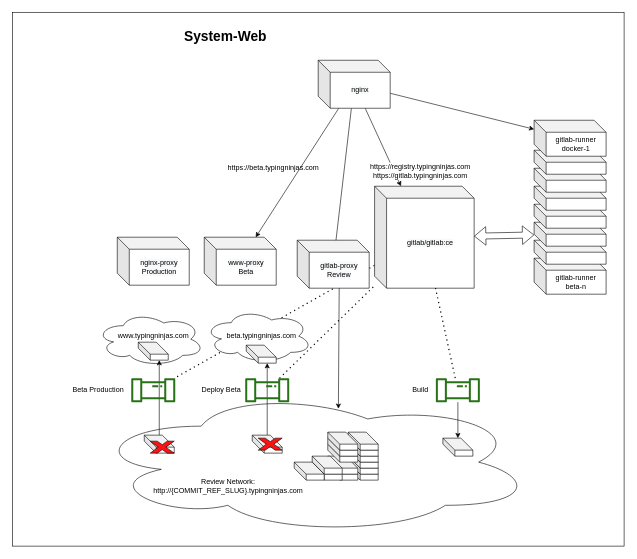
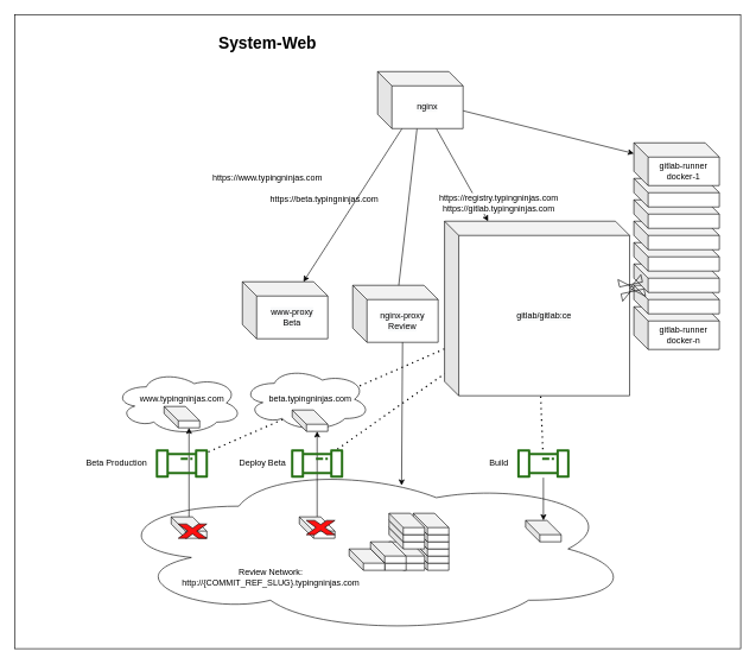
  <mxCell id="0" />
  <mxCell id="1" parent="0" />
  <mxCell id="2" value="" style="rounded=0;whiteSpace=wrap;html=1;labelBackgroundColor=#FF6666;fillColor=#ffffff;gradientColor=none;fontColor=#FF0000;" vertex="1" parent="1"><mxGeometry x="20" y="20" width="1020" height="890" as="geometry" /></mxCell>
  <mxCell id="3" value="" style="endArrow=none;dashed=1;html=1;dashPattern=1 3;strokeWidth=2;fontColor=#FF0000;" edge="1" parent="1" source="66" target="26"><mxGeometry width="50" height="50" relative="1" as="geometry"><mxPoint x="570" y="590" as="sourcePoint" /><mxPoint x="620" y="540" as="targetPoint" /></mxGeometry></mxCell>
  <mxCell id="4" value="" style="endArrow=none;dashed=1;html=1;dashPattern=1 3;strokeWidth=2;fontColor=#FF0000;" edge="1" parent="1" source="26" target="62"><mxGeometry width="50" height="50" relative="1" as="geometry"><mxPoint x="800" y="590" as="sourcePoint" /><mxPoint x="850" y="540" as="targetPoint" /></mxGeometry></mxCell>
  <mxCell id="5" value="" style="ellipse;shape=cloud;whiteSpace=wrap;html=1;" vertex="1" parent="1"><mxGeometry x="150" y="650" width="740" height="240" as="geometry" /></mxCell>
  <mxCell id="6" value="" style="ellipse;shape=cloud;whiteSpace=wrap;html=1;" vertex="1" parent="1"><mxGeometry x="160" y="520" width="180" height="90" as="geometry" /></mxCell>
  <mxCell id="7" value="&lt;span style=&quot;background-color: rgb(248 , 249 , 250)&quot;&gt;www-proxy&lt;/span&gt;&lt;br style=&quot;background-color: rgb(248 , 249 , 250)&quot;&gt;&lt;span style=&quot;background-color: rgb(248 , 249 , 250)&quot;&gt;Beta&lt;/span&gt;" style="shape=cube;whiteSpace=wrap;html=1;boundedLbl=1;backgroundOutline=1;darkOpacity=0.05;darkOpacity2=0.1;labelBackgroundColor=#ffffff;sketch=0;" parent="1" vertex="1"><mxGeometry x="340" y="395" width="120" height="80" as="geometry" /></mxCell>
- <mxCell id="8" value="&lt;span style=&quot;background-color: rgb(248 , 249 , 250)&quot;&gt;gitlab-proxy&lt;/span&gt;&lt;br style=&quot;background-color: rgb(248 , 249 , 250)&quot;&gt;&lt;span style=&quot;background-color: rgb(248 , 249 , 250)&quot;&gt;Review&lt;/span&gt;" style="shape=cube;whiteSpace=wrap;html=1;boundedLbl=1;backgroundOutline=1;darkOpacity=0.05;darkOpacity2=0.1;labelBackgroundColor=#ffffff;sketch=0;" parent="1" vertex="1"><mxGeometry x="495" y="400" width="120" height="80" as="geometry" /></mxCell>
+ <mxCell id="8" value="&lt;span style=&quot;background-color: rgb(248 , 249 , 250)&quot;&gt;nginx-proxy&lt;/span&gt;&lt;br style=&quot;background-color: rgb(248 , 249 , 250)&quot;&gt;&lt;span style=&quot;background-color: rgb(248 , 249 , 250)&quot;&gt;Review&lt;/span&gt;" style="shape=cube;whiteSpace=wrap;html=1;boundedLbl=1;backgroundOutline=1;darkOpacity=0.05;darkOpacity2=0.1;labelBackgroundColor=#ffffff;sketch=0;" parent="1" vertex="1"><mxGeometry x="495" y="400" width="120" height="80" as="geometry" /></mxCell>
  <mxCell id="9" value="" style="ellipse;shape=cloud;whiteSpace=wrap;html=1;" vertex="1" parent="1"><mxGeometry x="340" y="515" width="180" height="90" as="geometry" /></mxCell>
  <mxCell id="10" value="" style="shape=cube;whiteSpace=wrap;html=1;boundedLbl=1;backgroundOutline=1;darkOpacity=0.05;darkOpacity2=0.1;" vertex="1" parent="1"><mxGeometry x="737.85" y="730" width="50" height="30" as="geometry" /></mxCell>
- <mxCell id="11" value="&lt;span&gt;gitlab-runner&lt;/span&gt;&lt;br&gt;&lt;span&gt;beta-n&lt;/span&gt;" style="shape=cube;whiteSpace=wrap;html=1;boundedLbl=1;backgroundOutline=1;darkOpacity=0.05;darkOpacity2=0.1;labelBackgroundColor=#ffffff;sketch=0;" parent="1" vertex="1"><mxGeometry x="890" y="430" width="120" height="60" as="geometry" /></mxCell>
+ <mxCell id="11" value="&lt;span&gt;gitlab-runner&lt;/span&gt;&lt;br&gt;&lt;span&gt;docker-n&lt;/span&gt;" style="shape=cube;whiteSpace=wrap;html=1;boundedLbl=1;backgroundOutline=1;darkOpacity=0.05;darkOpacity2=0.1;labelBackgroundColor=#ffffff;sketch=0;" parent="1" vertex="1"><mxGeometry x="890" y="430" width="120" height="60" as="geometry" /></mxCell>
  <mxCell id="12" value="" style="shape=cube;whiteSpace=wrap;html=1;boundedLbl=1;backgroundOutline=1;darkOpacity=0.05;darkOpacity2=0.1;labelBackgroundColor=#ffffff;sketch=0;" parent="1" vertex="1"><mxGeometry x="890" y="400" width="120" height="40" as="geometry" /></mxCell>
  <mxCell id="13" value="" style="shape=cube;whiteSpace=wrap;html=1;boundedLbl=1;backgroundOutline=1;darkOpacity=0.05;darkOpacity2=0.1;labelBackgroundColor=#ffffff;sketch=0;" parent="1" vertex="1"><mxGeometry x="890" y="370" width="120" height="40" as="geometry" /></mxCell>
  <mxCell id="14" value="" style="shape=cube;whiteSpace=wrap;html=1;boundedLbl=1;backgroundOutline=1;darkOpacity=0.05;darkOpacity2=0.1;labelBackgroundColor=#ffffff;sketch=0;" parent="1" vertex="1"><mxGeometry x="890" y="340" width="120" height="40" as="geometry" /></mxCell>
  <mxCell id="15" value="" style="shape=cube;whiteSpace=wrap;html=1;boundedLbl=1;backgroundOutline=1;darkOpacity=0.05;darkOpacity2=0.1;labelBackgroundColor=#ffffff;sketch=0;" parent="1" vertex="1"><mxGeometry x="890" y="310" width="120" height="40" as="geometry" /></mxCell>
  <mxCell id="16" value="" style="endArrow=classic;html=1;" parent="1" source="24" target="26" edge="1"><mxGeometry width="50" height="50" relative="1" as="geometry"><mxPoint x="650" y="100" as="sourcePoint" /><mxPoint x="782.273" y="320" as="targetPoint" /></mxGeometry></mxCell>
  <mxCell id="17" value="https://registry.typingninjas.com&lt;br&gt;https://gitlab.typingninjas.com" style="text;html=1;align=center;verticalAlign=middle;resizable=0;points=[];autosize=1;labelBackgroundColor=#ffffff;" parent="1" vertex="1"><mxGeometry x="610" y="270" width="180" height="30" as="geometry" /></mxCell>
  <mxCell id="18" value="" style="endArrow=classic;html=1;" parent="1" source="24" target="29" edge="1"><mxGeometry width="50" height="50" relative="1" as="geometry"><mxPoint x="270" y="230" as="sourcePoint" /><mxPoint x="397.727" y="320" as="targetPoint" /></mxGeometry></mxCell>
+ <mxCell id="19" value="https://www.typingninjas.com" style="text;html=1;align=center;verticalAlign=middle;resizable=0;points=[];autosize=1;labelBackgroundColor=#ffffff;" parent="1" vertex="1"><mxGeometry x="290" y="240" width="170" height="20" as="geometry" /></mxCell>
  <mxCell id="20" value="https://beta.typingninjas.com" style="text;html=1;align=center;verticalAlign=middle;resizable=0;points=[];autosize=1;sketch=0;labelBackgroundColor=#ffffff;" parent="1" vertex="1"><mxGeometry x="370" y="270" width="170" height="20" as="geometry" /></mxCell>
  <mxCell id="21" value="" style="endArrow=classic;html=1;" parent="1" source="24" target="7" edge="1"><mxGeometry width="50" height="50" relative="1" as="geometry"><mxPoint x="590" y="310" as="sourcePoint" /><mxPoint x="520.455" y="320" as="targetPoint" /></mxGeometry></mxCell>
  <mxCell id="22" value="" style="endArrow=none;html=1;" parent="1" source="24" target="8" edge="1"><mxGeometry width="50" height="50" relative="1" as="geometry"><mxPoint x="590" y="310" as="sourcePoint" /><mxPoint x="651.364" y="320" as="targetPoint" /></mxGeometry></mxCell>
  <mxCell id="23" value="&lt;span&gt;Review Network:&lt;br&gt;http://{COMMIT_REF_SLUG}.typingninjas.com&lt;/span&gt;" style="text;html=1;strokeColor=none;fillColor=none;align=center;verticalAlign=middle;whiteSpace=wrap;rounded=0;labelBackgroundColor=#ffffff;" parent="1" vertex="1"><mxGeometry x="329.99" y="800" width="100" height="20" as="geometry" /></mxCell>
  <mxCell id="24" value="&lt;span style=&quot;background-color: rgb(248 , 249 , 250)&quot;&gt;nginx&lt;/span&gt;" style="shape=cube;whiteSpace=wrap;html=1;boundedLbl=1;backgroundOutline=1;darkOpacity=0.05;darkOpacity2=0.1;labelBackgroundColor=#ffffff;sketch=0;" parent="1" vertex="1"><mxGeometry x="530" y="100" width="120" height="80" as="geometry" /></mxCell>
- <mxCell id="25" value="&lt;span style=&quot;background-color: rgb(248 , 249 , 250)&quot;&gt;nginx-proxy&lt;/span&gt;&lt;br style=&quot;background-color: rgb(248 , 249 , 250)&quot;&gt;&lt;span style=&quot;background-color: rgb(248 , 249 , 250)&quot;&gt;Production&lt;/span&gt;" style="shape=cube;whiteSpace=wrap;html=1;boundedLbl=1;backgroundOutline=1;darkOpacity=0.05;darkOpacity2=0.1;labelBackgroundColor=#ffffff;sketch=0;" parent="1" vertex="1"><mxGeometry x="195" y="395" width="120" height="80" as="geometry" /></mxCell>
- <mxCell id="26" value="&lt;span style=&quot;background-color: rgb(248 , 249 , 250)&quot;&gt;gitlab/gitlab:ce&lt;/span&gt;" style="shape=cube;whiteSpace=wrap;html=1;boundedLbl=1;backgroundOutline=1;darkOpacity=0.05;darkOpacity2=0.1;labelBackgroundColor=#ffffff;sketch=0;" parent="1" vertex="1"><mxGeometry x="624" y="310" width="166" height="170" as="geometry" /></mxCell>
+ <mxCell id="26" value="&lt;span style=&quot;background-color: rgb(248 , 249 , 250)&quot;&gt;gitlab/gitlab:ce&lt;/span&gt;" style="shape=cube;whiteSpace=wrap;html=1;boundedLbl=1;backgroundOutline=1;darkOpacity=0.05;darkOpacity2=0.1;labelBackgroundColor=#ffffff;sketch=0;" parent="1" vertex="1"><mxGeometry x="624" y="310" width="260" height="245" as="geometry" /></mxCell>
  <mxCell id="27" value="" style="shape=cube;whiteSpace=wrap;html=1;boundedLbl=1;backgroundOutline=1;darkOpacity=0.05;darkOpacity2=0.1;labelBackgroundColor=#ffffff;sketch=0;" parent="1" vertex="1"><mxGeometry x="890" y="280" width="120" height="40" as="geometry" /></mxCell>
  <mxCell id="28" value="" style="shape=cube;whiteSpace=wrap;html=1;boundedLbl=1;backgroundOutline=1;darkOpacity=0.05;darkOpacity2=0.1;labelBackgroundColor=#ffffff;sketch=0;" parent="1" vertex="1"><mxGeometry x="890" y="250" width="120" height="40" as="geometry" /></mxCell>
  <mxCell id="29" value="&lt;span&gt;gitlab-runner&lt;/span&gt;&lt;br&gt;&lt;span&gt;docker-1&lt;/span&gt;" style="shape=cube;whiteSpace=wrap;html=1;boundedLbl=1;backgroundOutline=1;darkOpacity=0.05;darkOpacity2=0.1;labelBackgroundColor=#ffffff;sketch=0;" parent="1" vertex="1"><mxGeometry x="890" y="200" width="120" height="60" as="geometry" /></mxCell>
  <mxCell id="30" value="" style="shape=flexArrow;endArrow=classic;startArrow=classic;html=1;" parent="1" source="26" target="13" edge="1"><mxGeometry width="50" height="50" relative="1" as="geometry"><mxPoint x="800" y="200" as="sourcePoint" /><mxPoint x="850" y="150" as="targetPoint" /></mxGeometry></mxCell>
  <mxCell id="31" value="&lt;span style=&quot;font-size: 23px&quot;&gt;&lt;b&gt;System-Web&lt;/b&gt;&lt;/span&gt;" style="text;html=1;align=center;verticalAlign=middle;resizable=0;points=[];autosize=1;" parent="1" vertex="1"><mxGeometry x="300" y="50" width="150" height="20" as="geometry" /></mxCell>
  <mxCell id="32" value="" style="group" vertex="1" connectable="0" parent="1"><mxGeometry x="580" y="720" width="50" height="80" as="geometry" /></mxCell>
  <mxCell id="33" value="" style="shape=cube;whiteSpace=wrap;html=1;boundedLbl=1;backgroundOutline=1;darkOpacity=0.05;darkOpacity2=0.1;" vertex="1" parent="32"><mxGeometry y="50" width="50" height="30" as="geometry" /></mxCell>
  <mxCell id="34" value="" style="shape=cube;whiteSpace=wrap;html=1;boundedLbl=1;backgroundOutline=1;darkOpacity=0.05;darkOpacity2=0.1;" vertex="1" parent="32"><mxGeometry y="40" width="50" height="30" as="geometry" /></mxCell>
  <mxCell id="35" value="" style="shape=cube;whiteSpace=wrap;html=1;boundedLbl=1;backgroundOutline=1;darkOpacity=0.05;darkOpacity2=0.1;" vertex="1" parent="32"><mxGeometry y="30" width="50" height="30" as="geometry" /></mxCell>
  <mxCell id="36" value="" style="shape=cube;whiteSpace=wrap;html=1;boundedLbl=1;backgroundOutline=1;darkOpacity=0.05;darkOpacity2=0.1;" vertex="1" parent="32"><mxGeometry y="20" width="50" height="30" as="geometry" /></mxCell>
  <mxCell id="37" value="" style="shape=cube;whiteSpace=wrap;html=1;boundedLbl=1;backgroundOutline=1;darkOpacity=0.05;darkOpacity2=0.1;" vertex="1" parent="32"><mxGeometry y="10" width="50" height="30" as="geometry" /></mxCell>
  <mxCell id="38" value="" style="shape=cube;whiteSpace=wrap;html=1;boundedLbl=1;backgroundOutline=1;darkOpacity=0.05;darkOpacity2=0.1;" vertex="1" parent="32"><mxGeometry width="50" height="30" as="geometry" /></mxCell>
  <mxCell id="39" value="" style="group" vertex="1" connectable="0" parent="32"><mxGeometry x="-34" width="50" height="80" as="geometry" /></mxCell>
  <mxCell id="40" value="" style="shape=cube;whiteSpace=wrap;html=1;boundedLbl=1;backgroundOutline=1;darkOpacity=0.05;darkOpacity2=0.1;" vertex="1" parent="39"><mxGeometry y="50" width="50" height="30" as="geometry" /></mxCell>
  <mxCell id="41" value="" style="shape=cube;whiteSpace=wrap;html=1;boundedLbl=1;backgroundOutline=1;darkOpacity=0.05;darkOpacity2=0.1;" vertex="1" parent="39"><mxGeometry y="40" width="50" height="30" as="geometry" /></mxCell>
  <mxCell id="42" value="" style="shape=cube;whiteSpace=wrap;html=1;boundedLbl=1;backgroundOutline=1;darkOpacity=0.05;darkOpacity2=0.1;" vertex="1" parent="39"><mxGeometry y="20" width="50" height="30" as="geometry" /></mxCell>
  <mxCell id="43" value="" style="shape=cube;whiteSpace=wrap;html=1;boundedLbl=1;backgroundOutline=1;darkOpacity=0.05;darkOpacity2=0.1;" vertex="1" parent="39"><mxGeometry y="10" width="50" height="30" as="geometry" /></mxCell>
  <mxCell id="44" value="" style="shape=cube;whiteSpace=wrap;html=1;boundedLbl=1;backgroundOutline=1;darkOpacity=0.05;darkOpacity2=0.1;" vertex="1" parent="39"><mxGeometry width="50" height="30" as="geometry" /></mxCell>
  <mxCell id="45" value="" style="group" vertex="1" connectable="0" parent="39"><mxGeometry x="-26" width="50" height="80" as="geometry" /></mxCell>
  <mxCell id="46" value="" style="shape=cube;whiteSpace=wrap;html=1;boundedLbl=1;backgroundOutline=1;darkOpacity=0.05;darkOpacity2=0.1;" vertex="1" parent="45"><mxGeometry y="50" width="50" height="30" as="geometry" /></mxCell>
  <mxCell id="47" value="" style="shape=cube;whiteSpace=wrap;html=1;boundedLbl=1;backgroundOutline=1;darkOpacity=0.05;darkOpacity2=0.1;" vertex="1" parent="45"><mxGeometry y="40" width="50" height="30" as="geometry" /></mxCell>
  <mxCell id="48" value="" style="shape=cube;whiteSpace=wrap;html=1;boundedLbl=1;backgroundOutline=1;darkOpacity=0.05;darkOpacity2=0.1;" vertex="1" parent="1"><mxGeometry x="410" y="575" width="50" height="30" as="geometry" /></mxCell>
  <mxCell id="49" value="" style="shape=cube;whiteSpace=wrap;html=1;boundedLbl=1;backgroundOutline=1;darkOpacity=0.05;darkOpacity2=0.1;" vertex="1" parent="1"><mxGeometry x="230" y="570" width="50" height="30" as="geometry" /></mxCell>
  <mxCell id="50" value="" style="shape=cube;whiteSpace=wrap;html=1;boundedLbl=1;backgroundOutline=1;darkOpacity=0.05;darkOpacity2=0.1;" vertex="1" parent="1"><mxGeometry y="770" width="50" height="30" as="geometry" x="490" /></mxCell>
  <mxCell id="51" style="edgeStyle=orthogonalEdgeStyle;rounded=0;orthogonalLoop=1;jettySize=auto;html=1;entryX=0;entryY=0;entryDx=35;entryDy=30;entryPerimeter=0;fontColor=#FF0000;" edge="1" parent="1" source="52" target="49"><mxGeometry relative="1" as="geometry" /></mxCell>
  <mxCell id="52" value="" style="shape=cube;whiteSpace=wrap;html=1;boundedLbl=1;backgroundOutline=1;darkOpacity=0.05;darkOpacity2=0.1;" vertex="1" parent="1"><mxGeometry x="240" y="725" width="50" height="30" as="geometry" /></mxCell>
  <mxCell id="53" style="edgeStyle=orthogonalEdgeStyle;rounded=0;orthogonalLoop=1;jettySize=auto;html=1;entryX=0;entryY=0;entryDx=35;entryDy=30;entryPerimeter=0;fontColor=#FF0000;" edge="1" parent="1" source="54" target="48"><mxGeometry relative="1" as="geometry" /></mxCell>
  <mxCell id="54" value="" style="shape=cube;whiteSpace=wrap;html=1;boundedLbl=1;backgroundOutline=1;darkOpacity=0.05;darkOpacity2=0.1;" vertex="1" parent="1"><mxGeometry x="420" y="725" width="50" height="30" as="geometry" /></mxCell>
  <mxCell id="55" value="" style="endArrow=classic;html=1;exitX=0;exitY=0;exitDx=70;exitDy=80;exitPerimeter=0;entryX=0.559;entryY=0.129;entryDx=0;entryDy=0;entryPerimeter=0;" edge="1" parent="1" source="8" target="5"><mxGeometry width="50" height="50" relative="1" as="geometry"><mxPoint x="820" y="410" as="sourcePoint" /><mxPoint x="870" y="360" as="targetPoint" /></mxGeometry></mxCell>
  <mxCell id="56" style="edgeStyle=orthogonalEdgeStyle;rounded=0;orthogonalLoop=1;jettySize=auto;html=1;" edge="1" parent="1" source="57" target="10"><mxGeometry relative="1" as="geometry" /></mxCell>
  <mxCell id="57" value="" style="outlineConnect=0;fontColor=#232F3E;gradientColor=none;fillColor=#277116;strokeColor=none;dashed=0;verticalLabelPosition=bottom;verticalAlign=top;align=center;html=1;fontSize=12;fontStyle=0;aspect=fixed;pointerEvents=1;shape=mxgraph.aws4.iot_analytics_pipeline;" vertex="1" parent="1"><mxGeometry x="725.71" y="630" width="74.29" height="40" as="geometry" /></mxCell>
  <mxCell id="58" value="Build" style="text;html=1;align=center;verticalAlign=middle;resizable=0;points=[];autosize=1;fillColor=#ffffff;labelBackgroundColor=#ffffff;labelBorderColor=none;" vertex="1" parent="1"><mxGeometry x="680" y="640" width="40" height="20" as="geometry" /></mxCell>
  <mxCell id="59" value="Deploy Beta" style="text;html=1;align=center;verticalAlign=middle;resizable=0;points=[];autosize=1;fillColor=#ffffff;labelBackgroundColor=#ffffff;labelBorderColor=none;" vertex="1" parent="1"><mxGeometry x="327.85" y="640" width="80" height="20" as="geometry" /></mxCell>
  <mxCell id="60" value="&lt;span&gt;beta.typingninjas.com&lt;/span&gt;" style="text;html=1;align=center;verticalAlign=middle;resizable=0;points=[];autosize=1;" vertex="1" parent="1"><mxGeometry x="370" y="550" width="130" height="20" as="geometry" /></mxCell>
  <mxCell id="61" value="&lt;span&gt;www.typingninjas.com&lt;/span&gt;" style="text;html=1;align=center;verticalAlign=middle;resizable=0;points=[];autosize=1;" vertex="1" parent="1"><mxGeometry x="190" y="550" width="130" height="20" as="geometry" /></mxCell>
  <mxCell id="62" value="" style="outlineConnect=0;fontColor=#232F3E;gradientColor=none;fillColor=#277116;strokeColor=none;dashed=0;verticalLabelPosition=bottom;verticalAlign=top;align=center;html=1;fontSize=12;fontStyle=0;aspect=fixed;pointerEvents=1;shape=mxgraph.aws4.iot_analytics_pipeline;" vertex="1" parent="1"><mxGeometry x="217.85" y="630" width="74.29" height="40" as="geometry" /></mxCell>
  <mxCell id="63" value="Beta Production" style="text;html=1;align=center;verticalAlign=middle;resizable=0;points=[];autosize=1;fillColor=#ffffff;labelBackgroundColor=#ffffff;labelBorderColor=none;" vertex="1" parent="1"><mxGeometry x="107.85" y="640" width="110" height="20" as="geometry" /></mxCell>
  <mxCell id="64" value="" style="verticalLabelPosition=bottom;verticalAlign=top;html=1;shape=mxgraph.basic.x;labelBackgroundColor=#FF6666;fontColor=#FF0000;fillColor=#FF1212;" vertex="1" parent="1"><mxGeometry x="430" y="730" width="39.99" height="20" as="geometry" /></mxCell>
  <mxCell id="65" value="" style="verticalLabelPosition=bottom;verticalAlign=top;html=1;shape=mxgraph.basic.x;labelBackgroundColor=#FF6666;fontColor=#FF0000;fillColor=#FF1212;" vertex="1" parent="1"><mxGeometry x="250.01" y="735" width="39.99" height="20" as="geometry" /></mxCell>
  <mxCell id="66" value="" style="outlineConnect=0;fontColor=#232F3E;gradientColor=none;fillColor=#277116;strokeColor=none;dashed=0;verticalLabelPosition=bottom;verticalAlign=top;align=center;html=1;fontSize=12;fontStyle=0;aspect=fixed;pointerEvents=1;shape=mxgraph.aws4.iot_analytics_pipeline;" vertex="1" parent="1"><mxGeometry x="407.85" y="630" width="74.29" height="40" as="geometry" /></mxCell>
  <mxCell id="67" value="" style="endArrow=none;dashed=1;html=1;dashPattern=1 3;strokeWidth=2;fontColor=#FF0000;" edge="1" parent="1" source="57" target="26"><mxGeometry width="50" height="50" relative="1" as="geometry"><mxPoint x="710" y="600" as="sourcePoint" /><mxPoint x="760" y="550" as="targetPoint" /></mxGeometry></mxCell>
